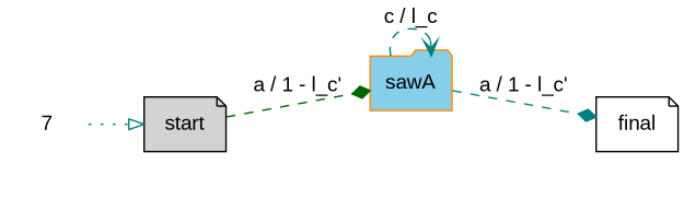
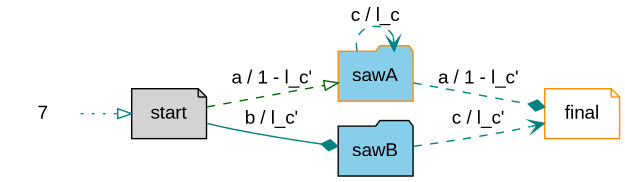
  digraph {
    fontname="Liberation Sans"
    rankdir=LR
    node [color=black fillcolor=white fontname="Liberation Sans" shape=note style=filled]
    edge [arrowhead=onormal color=teal fontname="Liberation Sans" style=dashed]
    n1 [color=darkorange label=7 shape=plaintext]
    n2 [fillcolor=lightgrey label=start]
    n3 [color=darkorange fillcolor=skyblue label=sawA shape=folder]
-   n5 [label=final]
+   n4 [fillcolor=skyblue label=sawB shape=folder]
+   n5 [color=darkorange label=final]
    n1 -> n2 [style=dotted]
-   n2 -> n3 [arrowhead=diamond color=darkgreen label="a / 1 - l_c'"]
+   n2 -> n3 [color=darkgreen label="a / 1 - l_c'"]
+   n2 -> n4 [arrowhead=diamond label="b / l_c'" style=solid]
    n3 -> n3 [arrowhead=vee label="c / l_c"]
    n3 -> n5 [arrowhead=diamond label="a / 1 - l_c'"]
+   n4 -> n5 [arrowhead=vee label="c / l_c'"]
  }
